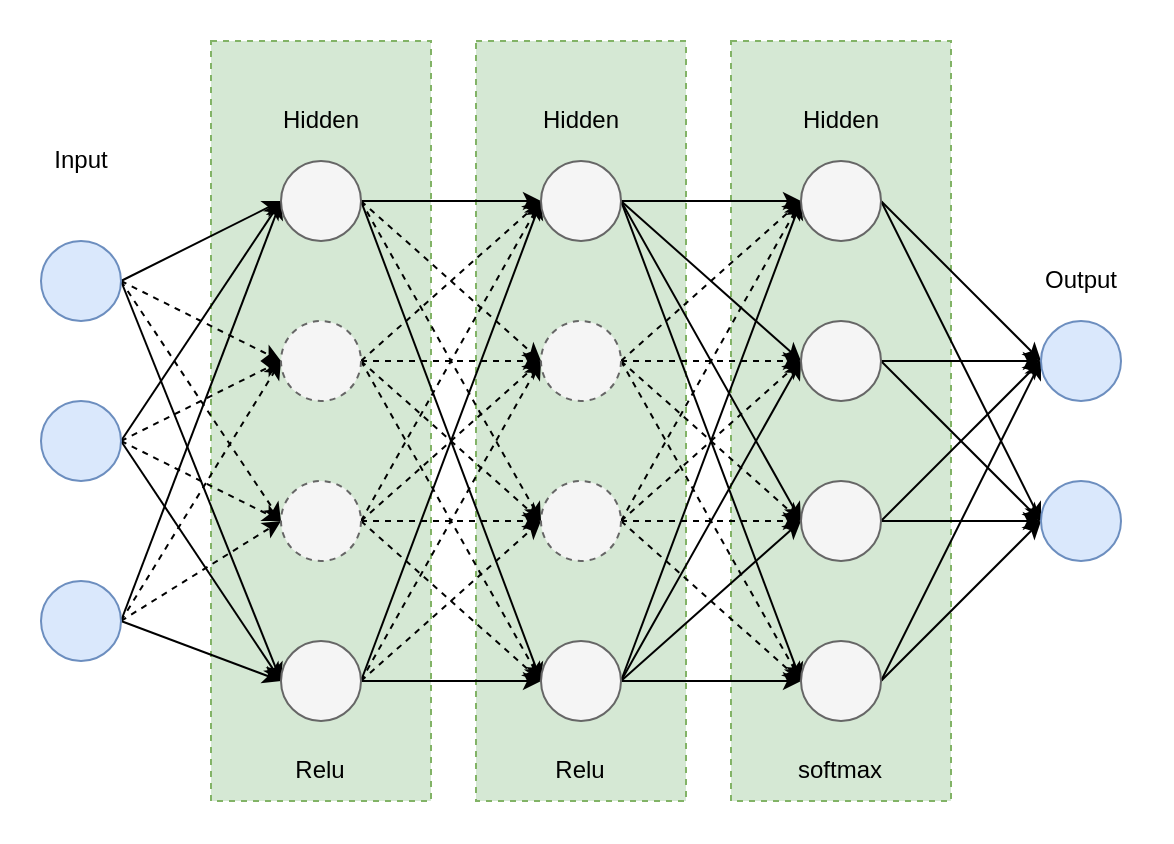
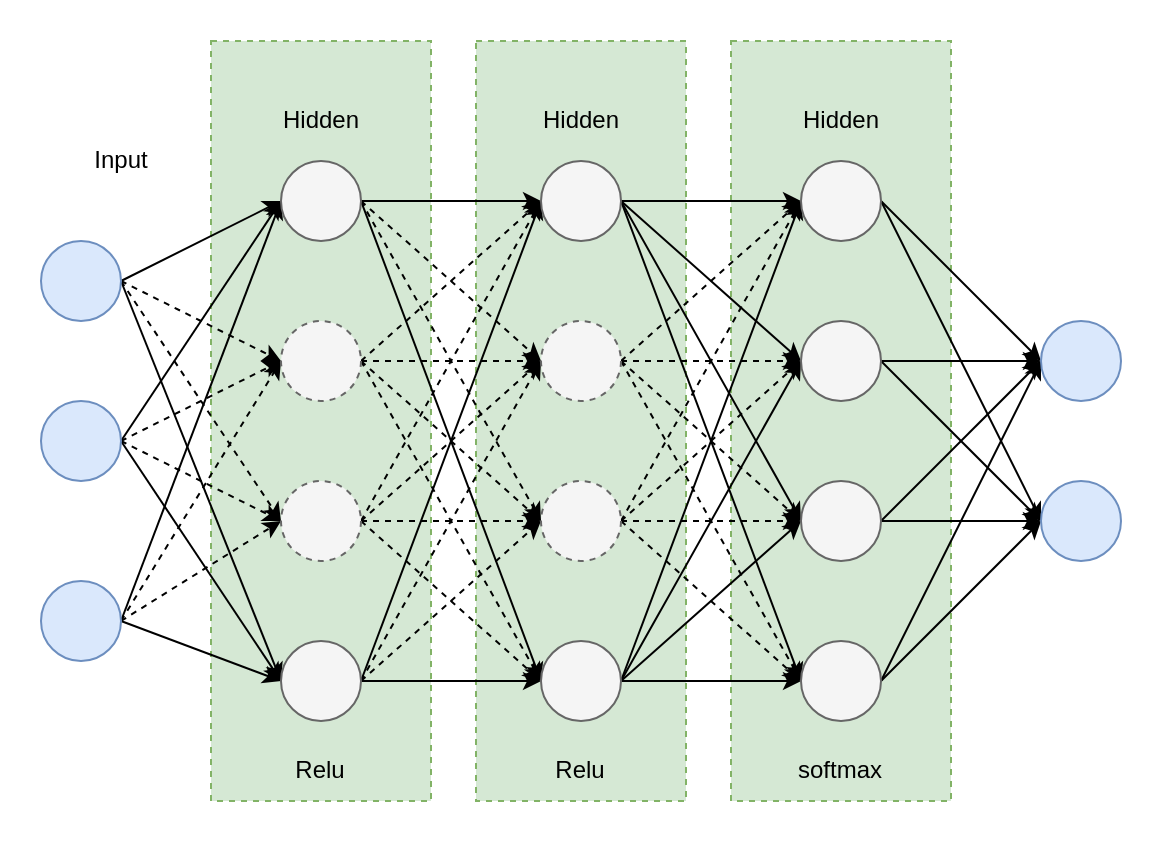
  <mxCell id="0" />
  <mxCell id="1" parent="0" />
  <mxCell id="2" value="" style="rounded=0;whiteSpace=wrap;html=1;dashed=1;strokeColor=#82b366;fillColor=#d5e8d4;" parent="1" vertex="1"><mxGeometry x="365" y="20" width="110" height="380" as="geometry" /></mxCell>
  <mxCell id="3" value="" style="rounded=0;whiteSpace=wrap;html=1;dashed=1;strokeColor=#82b366;fillColor=#d5e8d4;" parent="1" vertex="1"><mxGeometry x="237.5" y="20" width="105" height="380" as="geometry" /></mxCell>
  <mxCell id="4" value="" style="rounded=0;whiteSpace=wrap;html=1;dashed=1;strokeColor=#82b366;fillColor=#d5e8d4;" parent="1" vertex="1"><mxGeometry x="105" y="20" width="110" height="380" as="geometry" /></mxCell>
  <mxCell id="5" style="edgeStyle=none;rounded=0;orthogonalLoop=1;jettySize=auto;html=1;exitX=1;exitY=0.5;exitDx=0;exitDy=0;entryX=0;entryY=0.5;entryDx=0;entryDy=0;dashed=1;" parent="1" source="37" target="52" edge="1"><mxGeometry relative="1" as="geometry" /></mxCell>
  <mxCell id="6" style="edgeStyle=none;rounded=0;orthogonalLoop=1;jettySize=auto;html=1;exitX=1;exitY=0.5;exitDx=0;exitDy=0;entryX=0;entryY=0.5;entryDx=0;entryDy=0;dashed=1;" parent="1" source="37" target="57" edge="1"><mxGeometry relative="1" as="geometry" /></mxCell>
  <mxCell id="7" style="edgeStyle=none;rounded=0;orthogonalLoop=1;jettySize=auto;html=1;exitX=1;exitY=0.5;exitDx=0;exitDy=0;entryX=0;entryY=0.5;entryDx=0;entryDy=0;" parent="1" source="37" target="47" edge="1"><mxGeometry relative="1" as="geometry" /></mxCell>
  <mxCell id="8" style="edgeStyle=none;rounded=0;orthogonalLoop=1;jettySize=auto;html=1;exitX=1;exitY=0.5;exitDx=0;exitDy=0;entryX=0;entryY=0.5;entryDx=0;entryDy=0;" parent="1" source="37" target="62" edge="1"><mxGeometry relative="1" as="geometry" /></mxCell>
  <mxCell id="9" style="edgeStyle=none;rounded=0;orthogonalLoop=1;jettySize=auto;html=1;exitX=1;exitY=0.5;exitDx=0;exitDy=0;entryX=0;entryY=0.5;entryDx=0;entryDy=0;dashed=1;" parent="1" source="38" target="52" edge="1"><mxGeometry relative="1" as="geometry" /></mxCell>
  <mxCell id="10" style="edgeStyle=none;rounded=0;orthogonalLoop=1;jettySize=auto;html=1;exitX=1;exitY=0.5;exitDx=0;exitDy=0;entryX=0;entryY=0.5;entryDx=0;entryDy=0;dashed=1;" parent="1" source="38" target="57" edge="1"><mxGeometry relative="1" as="geometry" /></mxCell>
  <mxCell id="11" style="edgeStyle=none;rounded=0;orthogonalLoop=1;jettySize=auto;html=1;exitX=1;exitY=0.5;exitDx=0;exitDy=0;entryX=0;entryY=0.5;entryDx=0;entryDy=0;dashed=1;" parent="1" source="38" target="47" edge="1"><mxGeometry relative="1" as="geometry" /></mxCell>
  <mxCell id="12" style="edgeStyle=none;rounded=0;orthogonalLoop=1;jettySize=auto;html=1;exitX=1;exitY=0.5;exitDx=0;exitDy=0;entryX=0;entryY=0.5;entryDx=0;entryDy=0;dashed=1;" parent="1" source="38" target="62" edge="1"><mxGeometry relative="1" as="geometry" /></mxCell>
  <mxCell id="13" style="edgeStyle=none;rounded=0;orthogonalLoop=1;jettySize=auto;html=1;exitX=1;exitY=0.5;exitDx=0;exitDy=0;entryX=0;entryY=0.5;entryDx=0;entryDy=0;" parent="1" source="17" target="37" edge="1"><mxGeometry relative="1" as="geometry" /></mxCell>
  <mxCell id="14" style="edgeStyle=none;rounded=0;orthogonalLoop=1;jettySize=auto;html=1;exitX=1;exitY=0.5;exitDx=0;exitDy=0;dashed=1;" parent="1" source="17" edge="1"><mxGeometry relative="1" as="geometry"><mxPoint x="140" y="180" as="targetPoint" /></mxGeometry></mxCell>
  <mxCell id="15" style="edgeStyle=none;rounded=0;orthogonalLoop=1;jettySize=auto;html=1;exitX=1;exitY=0.5;exitDx=0;exitDy=0;entryX=0;entryY=0.5;entryDx=0;entryDy=0;dashed=1;" parent="1" source="17" target="39" edge="1"><mxGeometry relative="1" as="geometry" /></mxCell>
  <mxCell id="16" style="edgeStyle=none;rounded=0;orthogonalLoop=1;jettySize=auto;html=1;exitX=1;exitY=0.5;exitDx=0;exitDy=0;entryX=0;entryY=0.5;entryDx=0;entryDy=0;" parent="1" source="17" target="40" edge="1"><mxGeometry relative="1" as="geometry" /></mxCell>
  <mxCell id="17" value="" style="ellipse;whiteSpace=wrap;html=1;aspect=fixed;fillColor=#dae8fc;strokeColor=#6c8ebf;" parent="1" vertex="1"><mxGeometry x="20" y="290" width="40" height="40" as="geometry" /></mxCell>
  <mxCell id="18" style="edgeStyle=none;rounded=0;orthogonalLoop=1;jettySize=auto;html=1;exitX=1;exitY=0.5;exitDx=0;exitDy=0;entryX=0;entryY=0.5;entryDx=0;entryDy=0;" parent="1" source="22" target="37" edge="1"><mxGeometry relative="1" as="geometry" /></mxCell>
  <mxCell id="19" style="edgeStyle=none;rounded=0;orthogonalLoop=1;jettySize=auto;html=1;exitX=1;exitY=0.5;exitDx=0;exitDy=0;entryX=0;entryY=0.5;entryDx=0;entryDy=0;dashed=1;" parent="1" source="22" target="38" edge="1"><mxGeometry relative="1" as="geometry" /></mxCell>
  <mxCell id="20" style="edgeStyle=none;rounded=0;orthogonalLoop=1;jettySize=auto;html=1;exitX=1;exitY=0.5;exitDx=0;exitDy=0;entryX=0;entryY=0.5;entryDx=0;entryDy=0;dashed=1;" parent="1" source="22" target="39" edge="1"><mxGeometry relative="1" as="geometry" /></mxCell>
  <mxCell id="21" style="edgeStyle=none;rounded=0;orthogonalLoop=1;jettySize=auto;html=1;exitX=1;exitY=0.5;exitDx=0;exitDy=0;entryX=0;entryY=0.5;entryDx=0;entryDy=0;" parent="1" source="22" target="40" edge="1"><mxGeometry relative="1" as="geometry" /></mxCell>
  <mxCell id="22" value="" style="ellipse;whiteSpace=wrap;html=1;aspect=fixed;fillColor=#dae8fc;strokeColor=#6c8ebf;" parent="1" vertex="1"><mxGeometry x="20" y="120" width="40" height="40" as="geometry" /></mxCell>
  <mxCell id="23" style="edgeStyle=none;rounded=0;orthogonalLoop=1;jettySize=auto;html=1;exitX=1;exitY=0.5;exitDx=0;exitDy=0;entryX=0;entryY=0.5;entryDx=0;entryDy=0;" parent="1" source="27" target="37" edge="1"><mxGeometry relative="1" as="geometry" /></mxCell>
  <mxCell id="24" style="edgeStyle=none;rounded=0;orthogonalLoop=1;jettySize=auto;html=1;exitX=1;exitY=0.5;exitDx=0;exitDy=0;entryX=0;entryY=0.5;entryDx=0;entryDy=0;dashed=1;" parent="1" source="27" target="38" edge="1"><mxGeometry relative="1" as="geometry" /></mxCell>
  <mxCell id="25" style="edgeStyle=none;rounded=0;orthogonalLoop=1;jettySize=auto;html=1;exitX=1;exitY=0.5;exitDx=0;exitDy=0;entryX=0;entryY=0.5;entryDx=0;entryDy=0;dashed=1;" parent="1" source="27" target="39" edge="1"><mxGeometry relative="1" as="geometry" /></mxCell>
  <mxCell id="26" style="edgeStyle=none;rounded=0;orthogonalLoop=1;jettySize=auto;html=1;exitX=1;exitY=0.5;exitDx=0;exitDy=0;" parent="1" source="27" edge="1"><mxGeometry relative="1" as="geometry"><mxPoint x="140" y="340" as="targetPoint" /></mxGeometry></mxCell>
  <mxCell id="27" value="" style="ellipse;whiteSpace=wrap;html=1;aspect=fixed;fillColor=#dae8fc;strokeColor=#6c8ebf;" parent="1" vertex="1"><mxGeometry x="20" y="200" width="40" height="40" as="geometry" /></mxCell>
  <mxCell id="28" style="edgeStyle=none;rounded=0;orthogonalLoop=1;jettySize=auto;html=1;exitX=1;exitY=0.5;exitDx=0;exitDy=0;entryX=0;entryY=0.5;entryDx=0;entryDy=0;dashed=1;" parent="1" source="39" target="52" edge="1"><mxGeometry relative="1" as="geometry" /></mxCell>
  <mxCell id="29" style="edgeStyle=none;rounded=0;orthogonalLoop=1;jettySize=auto;html=1;exitX=1;exitY=0.5;exitDx=0;exitDy=0;entryX=0;entryY=0.5;entryDx=0;entryDy=0;dashed=1;" parent="1" source="39" target="57" edge="1"><mxGeometry relative="1" as="geometry" /></mxCell>
  <mxCell id="30" style="edgeStyle=none;rounded=0;orthogonalLoop=1;jettySize=auto;html=1;exitX=1;exitY=0.5;exitDx=0;exitDy=0;entryX=0;entryY=0.5;entryDx=0;entryDy=0;dashed=1;" parent="1" source="39" target="47" edge="1"><mxGeometry relative="1" as="geometry" /></mxCell>
  <mxCell id="31" style="edgeStyle=none;rounded=0;orthogonalLoop=1;jettySize=auto;html=1;exitX=1;exitY=0.5;exitDx=0;exitDy=0;entryX=0;entryY=0.5;entryDx=0;entryDy=0;dashed=1;" parent="1" source="39" target="62" edge="1"><mxGeometry relative="1" as="geometry" /></mxCell>
  <mxCell id="32" style="edgeStyle=none;rounded=0;orthogonalLoop=1;jettySize=auto;html=1;exitX=1;exitY=0.5;exitDx=0;exitDy=0;dashed=1;" parent="1" source="40" edge="1"><mxGeometry relative="1" as="geometry"><mxPoint x="270" y="180" as="targetPoint" /></mxGeometry></mxCell>
  <mxCell id="33" style="edgeStyle=none;rounded=0;orthogonalLoop=1;jettySize=auto;html=1;exitX=1;exitY=0.5;exitDx=0;exitDy=0;entryX=0;entryY=0.5;entryDx=0;entryDy=0;dashed=1;" parent="1" source="40" target="57" edge="1"><mxGeometry relative="1" as="geometry" /></mxCell>
  <mxCell id="34" style="edgeStyle=none;rounded=0;orthogonalLoop=1;jettySize=auto;html=1;exitX=1;exitY=0.5;exitDx=0;exitDy=0;entryX=0;entryY=0.5;entryDx=0;entryDy=0;" parent="1" source="40" target="47" edge="1"><mxGeometry relative="1" as="geometry" /></mxCell>
  <mxCell id="35" style="edgeStyle=none;rounded=0;orthogonalLoop=1;jettySize=auto;html=1;exitX=1;exitY=0.5;exitDx=0;exitDy=0;" parent="1" source="40" edge="1"><mxGeometry relative="1" as="geometry"><mxPoint x="270" y="340" as="targetPoint" /></mxGeometry></mxCell>
- <mxCell id="36" value="Input" style="text;html=1;align=center;verticalAlign=middle;resizable=0;points=[];autosize=1;strokeColor=none;fillColor=none;" parent="1" vertex="1"><mxGeometry x="20" y="70" width="40" height="20" as="geometry" /></mxCell>
+ <mxCell id="36" value="Input" style="text;html=1;align=center;verticalAlign=middle;resizable=0;points=[];autosize=1;strokeColor=none;fillColor=none;" parent="1" vertex="1"><mxGeometry x="40" y="70" width="40" height="20" as="geometry" /></mxCell>
  <mxCell id="37" value="" style="ellipse;whiteSpace=wrap;html=1;aspect=fixed;fillColor=#f5f5f5;fontColor=#333333;strokeColor=#666666;" parent="1" vertex="1"><mxGeometry x="140" y="80" width="40" height="40" as="geometry" /></mxCell>
  <mxCell id="38" value="" style="ellipse;whiteSpace=wrap;html=1;aspect=fixed;dashed=1;fillColor=#f5f5f5;fontColor=#333333;strokeColor=#666666;" parent="1" vertex="1"><mxGeometry x="140" y="160" width="40" height="40" as="geometry" /></mxCell>
  <mxCell id="39" value="" style="ellipse;whiteSpace=wrap;html=1;aspect=fixed;dashed=1;fillColor=#f5f5f5;fontColor=#333333;strokeColor=#666666;" parent="1" vertex="1"><mxGeometry x="140" y="240" width="40" height="40" as="geometry" /></mxCell>
  <mxCell id="40" value="" style="ellipse;whiteSpace=wrap;html=1;aspect=fixed;fillColor=#f5f5f5;fontColor=#333333;strokeColor=#666666;" parent="1" vertex="1"><mxGeometry x="140" y="320" width="40" height="40" as="geometry" /></mxCell>
  <mxCell id="41" value="Hidden" style="text;html=1;align=center;verticalAlign=middle;resizable=0;points=[];autosize=1;strokeColor=none;fillColor=none;" parent="1" vertex="1"><mxGeometry x="135" y="50" width="50" height="20" as="geometry" /></mxCell>
  <mxCell id="42" value="Relu" style="text;html=1;strokeColor=none;fillColor=none;align=center;verticalAlign=middle;whiteSpace=wrap;rounded=0;dashed=1;" parent="1" vertex="1"><mxGeometry x="130" y="370" width="60" height="30" as="geometry" /></mxCell>
  <mxCell id="43" style="edgeStyle=none;rounded=0;orthogonalLoop=1;jettySize=auto;html=1;exitX=1;exitY=0.5;exitDx=0;exitDy=0;entryX=0;entryY=0.5;entryDx=0;entryDy=0;" parent="1" source="47" target="65" edge="1"><mxGeometry relative="1" as="geometry" /></mxCell>
  <mxCell id="44" style="edgeStyle=none;rounded=0;orthogonalLoop=1;jettySize=auto;html=1;exitX=1;exitY=0.5;exitDx=0;exitDy=0;entryX=0;entryY=0.5;entryDx=0;entryDy=0;" parent="1" source="47" target="68" edge="1"><mxGeometry relative="1" as="geometry" /></mxCell>
  <mxCell id="45" style="edgeStyle=none;rounded=0;orthogonalLoop=1;jettySize=auto;html=1;exitX=1;exitY=0.5;exitDx=0;exitDy=0;entryX=0;entryY=0.5;entryDx=0;entryDy=0;" parent="1" source="47" target="71" edge="1"><mxGeometry relative="1" as="geometry" /></mxCell>
  <mxCell id="46" style="edgeStyle=none;rounded=0;orthogonalLoop=1;jettySize=auto;html=1;exitX=1;exitY=0.5;exitDx=0;exitDy=0;entryX=0;entryY=0.5;entryDx=0;entryDy=0;" parent="1" source="47" target="74" edge="1"><mxGeometry relative="1" as="geometry" /></mxCell>
  <mxCell id="47" value="" style="ellipse;whiteSpace=wrap;html=1;aspect=fixed;fillColor=#f5f5f5;fontColor=#333333;strokeColor=#666666;" parent="1" vertex="1"><mxGeometry x="270" y="80" width="40" height="40" as="geometry" /></mxCell>
  <mxCell id="48" style="edgeStyle=none;rounded=0;orthogonalLoop=1;jettySize=auto;html=1;exitX=1;exitY=0.5;exitDx=0;exitDy=0;entryX=0;entryY=0.5;entryDx=0;entryDy=0;dashed=1;" parent="1" source="52" target="65" edge="1"><mxGeometry relative="1" as="geometry" /></mxCell>
  <mxCell id="49" style="edgeStyle=none;rounded=0;orthogonalLoop=1;jettySize=auto;html=1;exitX=1;exitY=0.5;exitDx=0;exitDy=0;entryX=0;entryY=0.5;entryDx=0;entryDy=0;dashed=1;" parent="1" source="52" target="68" edge="1"><mxGeometry relative="1" as="geometry" /></mxCell>
  <mxCell id="50" style="edgeStyle=none;rounded=0;orthogonalLoop=1;jettySize=auto;html=1;exitX=1;exitY=0.5;exitDx=0;exitDy=0;entryX=0;entryY=0.5;entryDx=0;entryDy=0;dashed=1;" parent="1" source="52" target="71" edge="1"><mxGeometry relative="1" as="geometry" /></mxCell>
  <mxCell id="51" style="edgeStyle=none;rounded=0;orthogonalLoop=1;jettySize=auto;html=1;exitX=1;exitY=0.5;exitDx=0;exitDy=0;entryX=0;entryY=0.5;entryDx=0;entryDy=0;dashed=1;" parent="1" source="52" target="74" edge="1"><mxGeometry relative="1" as="geometry" /></mxCell>
  <mxCell id="52" value="" style="ellipse;whiteSpace=wrap;html=1;aspect=fixed;dashed=1;fillColor=#f5f5f5;fontColor=#333333;strokeColor=#666666;" parent="1" vertex="1"><mxGeometry x="270" y="160" width="40" height="40" as="geometry" /></mxCell>
  <mxCell id="53" style="edgeStyle=none;rounded=0;orthogonalLoop=1;jettySize=auto;html=1;exitX=1;exitY=0.5;exitDx=0;exitDy=0;entryX=0;entryY=0.5;entryDx=0;entryDy=0;dashed=1;" parent="1" source="57" target="65" edge="1"><mxGeometry relative="1" as="geometry" /></mxCell>
  <mxCell id="54" style="edgeStyle=none;rounded=0;orthogonalLoop=1;jettySize=auto;html=1;exitX=1;exitY=0.5;exitDx=0;exitDy=0;entryX=0;entryY=0.5;entryDx=0;entryDy=0;dashed=1;" parent="1" source="57" target="68" edge="1"><mxGeometry relative="1" as="geometry" /></mxCell>
  <mxCell id="55" style="edgeStyle=none;rounded=0;orthogonalLoop=1;jettySize=auto;html=1;exitX=1;exitY=0.5;exitDx=0;exitDy=0;entryX=0;entryY=0.5;entryDx=0;entryDy=0;dashed=1;" parent="1" source="57" target="71" edge="1"><mxGeometry relative="1" as="geometry" /></mxCell>
  <mxCell id="56" style="edgeStyle=none;rounded=0;orthogonalLoop=1;jettySize=auto;html=1;exitX=1;exitY=0.5;exitDx=0;exitDy=0;entryX=0;entryY=0.5;entryDx=0;entryDy=0;dashed=1;" parent="1" source="57" target="74" edge="1"><mxGeometry relative="1" as="geometry" /></mxCell>
  <mxCell id="57" value="" style="ellipse;whiteSpace=wrap;html=1;aspect=fixed;dashed=1;fillColor=#f5f5f5;fontColor=#333333;strokeColor=#666666;" parent="1" vertex="1"><mxGeometry x="270" y="240" width="40" height="40" as="geometry" /></mxCell>
  <mxCell id="58" style="edgeStyle=none;rounded=0;orthogonalLoop=1;jettySize=auto;html=1;exitX=1;exitY=0.5;exitDx=0;exitDy=0;entryX=0;entryY=0.5;entryDx=0;entryDy=0;" parent="1" source="62" target="65" edge="1"><mxGeometry relative="1" as="geometry" /></mxCell>
  <mxCell id="59" style="edgeStyle=none;rounded=0;orthogonalLoop=1;jettySize=auto;html=1;exitX=1;exitY=0.5;exitDx=0;exitDy=0;entryX=0;entryY=0.5;entryDx=0;entryDy=0;" parent="1" source="62" target="68" edge="1"><mxGeometry relative="1" as="geometry" /></mxCell>
  <mxCell id="60" style="edgeStyle=none;rounded=0;orthogonalLoop=1;jettySize=auto;html=1;exitX=1;exitY=0.5;exitDx=0;exitDy=0;entryX=0;entryY=0.5;entryDx=0;entryDy=0;" parent="1" source="62" target="71" edge="1"><mxGeometry relative="1" as="geometry" /></mxCell>
  <mxCell id="61" style="edgeStyle=none;rounded=0;orthogonalLoop=1;jettySize=auto;html=1;exitX=1;exitY=0.5;exitDx=0;exitDy=0;entryX=0;entryY=0.5;entryDx=0;entryDy=0;" parent="1" source="62" target="74" edge="1"><mxGeometry relative="1" as="geometry" /></mxCell>
  <mxCell id="62" value="" style="ellipse;whiteSpace=wrap;html=1;aspect=fixed;fillColor=#f5f5f5;fontColor=#333333;strokeColor=#666666;" parent="1" vertex="1"><mxGeometry x="270" y="320" width="40" height="40" as="geometry" /></mxCell>
  <mxCell id="63" style="edgeStyle=none;rounded=0;orthogonalLoop=1;jettySize=auto;html=1;exitX=1;exitY=0.5;exitDx=0;exitDy=0;entryX=0;entryY=0.5;entryDx=0;entryDy=0;" parent="1" source="65" target="75" edge="1"><mxGeometry relative="1" as="geometry" /></mxCell>
  <mxCell id="64" style="edgeStyle=none;rounded=0;orthogonalLoop=1;jettySize=auto;html=1;exitX=1;exitY=0.5;exitDx=0;exitDy=0;entryX=0;entryY=0.5;entryDx=0;entryDy=0;" parent="1" source="65" target="76" edge="1"><mxGeometry relative="1" as="geometry" /></mxCell>
  <mxCell id="65" value="" style="ellipse;whiteSpace=wrap;html=1;aspect=fixed;fillColor=#f5f5f5;fontColor=#333333;strokeColor=#666666;" parent="1" vertex="1"><mxGeometry x="400" y="80" width="40" height="40" as="geometry" /></mxCell>
  <mxCell id="66" style="edgeStyle=none;rounded=0;orthogonalLoop=1;jettySize=auto;html=1;exitX=1;exitY=0.5;exitDx=0;exitDy=0;entryX=0;entryY=0.5;entryDx=0;entryDy=0;" parent="1" source="68" target="75" edge="1"><mxGeometry relative="1" as="geometry" /></mxCell>
  <mxCell id="67" style="edgeStyle=none;rounded=0;orthogonalLoop=1;jettySize=auto;html=1;exitX=1;exitY=0.5;exitDx=0;exitDy=0;entryX=0;entryY=0.5;entryDx=0;entryDy=0;" parent="1" source="68" target="76" edge="1"><mxGeometry relative="1" as="geometry" /></mxCell>
  <mxCell id="68" value="" style="ellipse;whiteSpace=wrap;html=1;aspect=fixed;fillColor=#f5f5f5;fontColor=#333333;strokeColor=#666666;" parent="1" vertex="1"><mxGeometry x="400" y="160" width="40" height="40" as="geometry" /></mxCell>
  <mxCell id="69" style="edgeStyle=none;rounded=0;orthogonalLoop=1;jettySize=auto;html=1;exitX=1;exitY=0.5;exitDx=0;exitDy=0;entryX=0;entryY=0.5;entryDx=0;entryDy=0;" parent="1" source="71" target="75" edge="1"><mxGeometry relative="1" as="geometry" /></mxCell>
  <mxCell id="70" style="edgeStyle=none;rounded=0;orthogonalLoop=1;jettySize=auto;html=1;exitX=1;exitY=0.5;exitDx=0;exitDy=0;entryX=0;entryY=0.5;entryDx=0;entryDy=0;" parent="1" source="71" target="76" edge="1"><mxGeometry relative="1" as="geometry" /></mxCell>
  <mxCell id="71" value="" style="ellipse;whiteSpace=wrap;html=1;aspect=fixed;fillColor=#f5f5f5;fontColor=#333333;strokeColor=#666666;" parent="1" vertex="1"><mxGeometry x="400" y="240" width="40" height="40" as="geometry" /></mxCell>
  <mxCell id="72" style="edgeStyle=none;rounded=0;orthogonalLoop=1;jettySize=auto;html=1;exitX=1;exitY=0.5;exitDx=0;exitDy=0;entryX=0;entryY=0.5;entryDx=0;entryDy=0;" parent="1" source="74" target="75" edge="1"><mxGeometry relative="1" as="geometry" /></mxCell>
  <mxCell id="73" style="edgeStyle=none;rounded=0;orthogonalLoop=1;jettySize=auto;html=1;exitX=1;exitY=0.5;exitDx=0;exitDy=0;entryX=0;entryY=0.5;entryDx=0;entryDy=0;" parent="1" source="74" target="76" edge="1"><mxGeometry relative="1" as="geometry" /></mxCell>
  <mxCell id="74" value="" style="ellipse;whiteSpace=wrap;html=1;aspect=fixed;fillColor=#f5f5f5;fontColor=#333333;strokeColor=#666666;" parent="1" vertex="1"><mxGeometry x="400" y="320" width="40" height="40" as="geometry" /></mxCell>
  <mxCell id="75" value="" style="ellipse;whiteSpace=wrap;html=1;aspect=fixed;fillColor=#dae8fc;strokeColor=#6c8ebf;" parent="1" vertex="1"><mxGeometry x="520" y="160" width="40" height="40" as="geometry" /></mxCell>
  <mxCell id="76" value="" style="ellipse;whiteSpace=wrap;html=1;aspect=fixed;fillColor=#dae8fc;strokeColor=#6c8ebf;" parent="1" vertex="1"><mxGeometry x="520" y="240" width="40" height="40" as="geometry" /></mxCell>
  <mxCell id="77" value="Hidden" style="text;html=1;align=center;verticalAlign=middle;resizable=0;points=[];autosize=1;strokeColor=none;fillColor=none;" parent="1" vertex="1"><mxGeometry x="265" y="50" width="50" height="20" as="geometry" /></mxCell>
  <mxCell id="78" value="Hidden" style="text;html=1;align=center;verticalAlign=middle;resizable=0;points=[];autosize=1;strokeColor=none;fillColor=none;" parent="1" vertex="1"><mxGeometry x="395" y="50" width="50" height="20" as="geometry" /></mxCell>
- <mxCell id="79" value="Output" style="text;html=1;align=center;verticalAlign=middle;resizable=0;points=[];autosize=1;strokeColor=none;fillColor=none;" parent="1" vertex="1"><mxGeometry x="515" y="130" width="50" height="20" as="geometry" /></mxCell>
  <mxCell id="80" value="Relu" style="text;html=1;strokeColor=none;fillColor=none;align=center;verticalAlign=middle;whiteSpace=wrap;rounded=0;dashed=1;" parent="1" vertex="1"><mxGeometry x="260" y="370" width="60" height="30" as="geometry" /></mxCell>
  <mxCell id="81" value="softmax" style="text;html=1;strokeColor=none;fillColor=none;align=center;verticalAlign=middle;whiteSpace=wrap;rounded=0;dashed=1;" parent="1" vertex="1"><mxGeometry x="390" y="370" width="60" height="30" as="geometry" /></mxCell>
